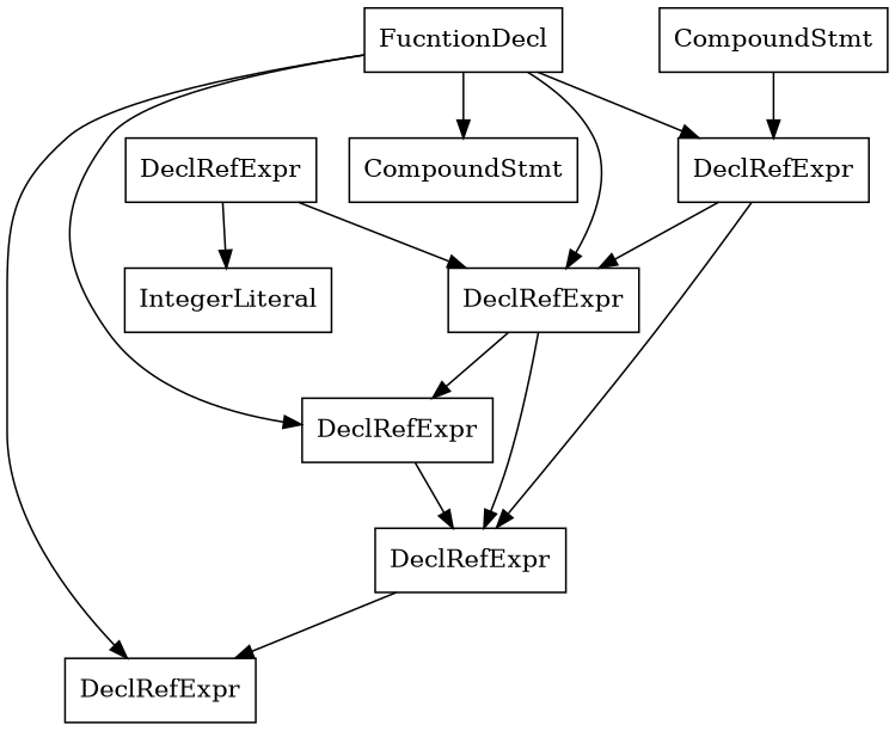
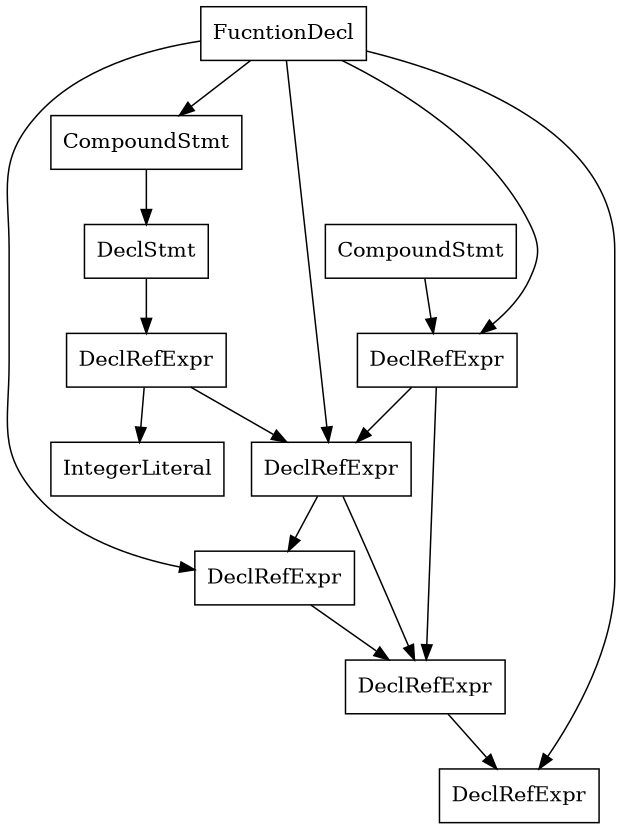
  digraph {
    node [shape=record]
    n1 [label=DeclRefExpr type=int]
    n2 [label=DeclRefExpr type="const long *" value="+"]
    n3 [label=IntegerLiteral value=0]
    n4 [label=DeclRefExpr type="const long *"]
    n5 [label=DeclRefExpr type=int value=VALUE]
    n6 [label=FucntionDecl type=void]
    n7 [label=DeclRefExpr type="long *" value="="]
    n8 [label=DeclRefExpr type=int]
    n9 [label=CompoundStmt]
+   n10 [label=DeclStmt]
    n11 [label=CompoundStmt]
    n1 -> n2
    n1 -> n3
    n2 -> n4
    n2 -> n5
    n4 -> n5
    n5 -> n8
    n6 -> n2
    n6 -> n4
    n6 -> n7
    n6 -> n8
    n6 -> n9
    n7 -> n2
    n7 -> n5
+   n9 -> n10
+   n10 -> n1
    n11 -> n7
  }
